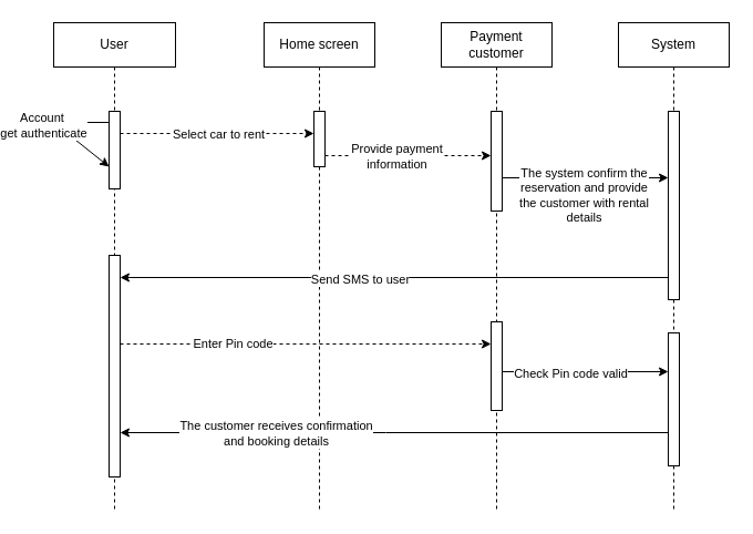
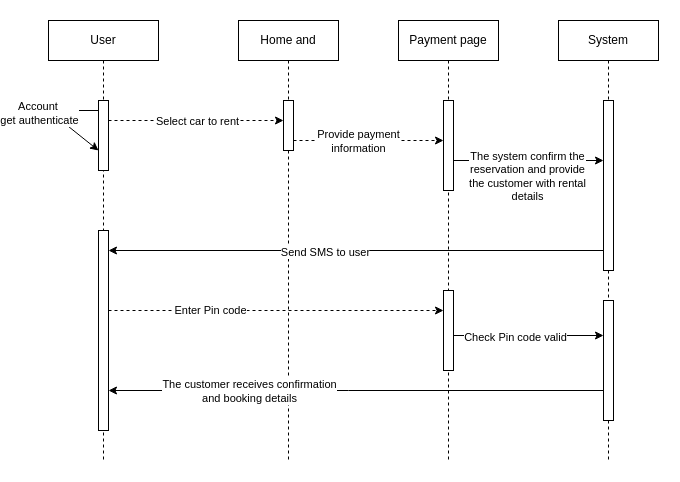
  <mxCell id="0" />
  <mxCell id="1" parent="0" />
  <mxCell id="2" value="User" style="shape=umlLifeline;perimeter=lifelinePerimeter;whiteSpace=wrap;html=1;container=0;dropTarget=0;collapsible=0;recursiveResize=0;outlineConnect=0;portConstraint=eastwest;newEdgeStyle={&quot;edgeStyle&quot;:&quot;elbowEdgeStyle&quot;,&quot;elbow&quot;:&quot;vertical&quot;,&quot;curved&quot;:0,&quot;rounded&quot;:0};" parent="1" vertex="1"><mxGeometry x="20" y="20" width="110" height="440" as="geometry" /></mxCell>
  <mxCell id="3" value="" style="html=1;points=[];perimeter=orthogonalPerimeter;outlineConnect=0;targetShapes=umlLifeline;portConstraint=eastwest;newEdgeStyle={&quot;edgeStyle&quot;:&quot;elbowEdgeStyle&quot;,&quot;elbow&quot;:&quot;vertical&quot;,&quot;curved&quot;:0,&quot;rounded&quot;:0};" parent="2" vertex="1"><mxGeometry x="50" y="80" width="10" height="70" as="geometry" /></mxCell>
  <mxCell id="4" style="edgeStyle=elbowEdgeStyle;rounded=0;orthogonalLoop=1;jettySize=auto;html=1;elbow=vertical;curved=0;" edge="1" parent="2"><mxGeometry relative="1" as="geometry"><mxPoint x="50" y="90" as="sourcePoint" /><mxPoint x="50" y="130" as="targetPoint" /><Array as="points"><mxPoint y="90" /></Array></mxGeometry></mxCell>
  <mxCell id="5" value="Account&amp;nbsp;&lt;br&gt;get authenticate" style="edgeLabel;html=1;align=center;verticalAlign=middle;resizable=0;points=[];" vertex="1" connectable="0" parent="4"><mxGeometry x="-0.262" y="2" relative="1" as="geometry"><mxPoint x="-18" as="offset" /></mxGeometry></mxCell>
  <mxCell id="6" value="" style="html=1;points=[];perimeter=orthogonalPerimeter;outlineConnect=0;targetShapes=umlLifeline;portConstraint=eastwest;newEdgeStyle={&quot;edgeStyle&quot;:&quot;elbowEdgeStyle&quot;,&quot;elbow&quot;:&quot;vertical&quot;,&quot;curved&quot;:0,&quot;rounded&quot;:0};" vertex="1" parent="2"><mxGeometry x="50" y="210" width="10" height="200" as="geometry" /></mxCell>
  <mxCell id="7" value="System" style="shape=umlLifeline;perimeter=lifelinePerimeter;whiteSpace=wrap;html=1;container=0;dropTarget=0;collapsible=0;recursiveResize=0;outlineConnect=0;portConstraint=eastwest;newEdgeStyle={&quot;edgeStyle&quot;:&quot;elbowEdgeStyle&quot;,&quot;elbow&quot;:&quot;vertical&quot;,&quot;curved&quot;:0,&quot;rounded&quot;:0};" parent="1" vertex="1"><mxGeometry x="530" y="20" width="100" height="440" as="geometry" /></mxCell>
  <mxCell id="8" value="" style="html=1;points=[];perimeter=orthogonalPerimeter;outlineConnect=0;targetShapes=umlLifeline;portConstraint=eastwest;newEdgeStyle={&quot;edgeStyle&quot;:&quot;elbowEdgeStyle&quot;,&quot;elbow&quot;:&quot;vertical&quot;,&quot;curved&quot;:0,&quot;rounded&quot;:0};" parent="7" vertex="1"><mxGeometry x="45" y="80" width="10" height="170" as="geometry" /></mxCell>
  <mxCell id="9" value="" style="html=1;points=[];perimeter=orthogonalPerimeter;outlineConnect=0;targetShapes=umlLifeline;portConstraint=eastwest;newEdgeStyle={&quot;edgeStyle&quot;:&quot;elbowEdgeStyle&quot;,&quot;elbow&quot;:&quot;vertical&quot;,&quot;curved&quot;:0,&quot;rounded&quot;:0};" vertex="1" parent="7"><mxGeometry x="45" y="280" width="10" height="120" as="geometry" /></mxCell>
- <mxCell id="10" value="Home screen" style="shape=umlLifeline;perimeter=lifelinePerimeter;whiteSpace=wrap;html=1;container=0;dropTarget=0;collapsible=0;recursiveResize=0;outlineConnect=0;portConstraint=eastwest;newEdgeStyle={&quot;edgeStyle&quot;:&quot;elbowEdgeStyle&quot;,&quot;elbow&quot;:&quot;vertical&quot;,&quot;curved&quot;:0,&quot;rounded&quot;:0};" vertex="1" parent="1"><mxGeometry x="210" y="20" width="100" height="440" as="geometry" /></mxCell>
+ <mxCell id="10" value="Home and" style="shape=umlLifeline;perimeter=lifelinePerimeter;whiteSpace=wrap;html=1;container=0;dropTarget=0;collapsible=0;recursiveResize=0;outlineConnect=0;portConstraint=eastwest;newEdgeStyle={&quot;edgeStyle&quot;:&quot;elbowEdgeStyle&quot;,&quot;elbow&quot;:&quot;vertical&quot;,&quot;curved&quot;:0,&quot;rounded&quot;:0};" vertex="1" parent="1"><mxGeometry x="210" y="20" width="100" height="440" as="geometry" /></mxCell>
  <mxCell id="11" value="" style="html=1;points=[];perimeter=orthogonalPerimeter;outlineConnect=0;targetShapes=umlLifeline;portConstraint=eastwest;newEdgeStyle={&quot;edgeStyle&quot;:&quot;elbowEdgeStyle&quot;,&quot;elbow&quot;:&quot;vertical&quot;,&quot;curved&quot;:0,&quot;rounded&quot;:0};" vertex="1" parent="10"><mxGeometry x="45" y="80" width="10" height="50" as="geometry" /></mxCell>
  <mxCell id="12" style="edgeStyle=elbowEdgeStyle;rounded=0;orthogonalLoop=1;jettySize=auto;html=1;elbow=vertical;curved=0;dashed=1;" edge="1" parent="1" source="3" target="11"><mxGeometry relative="1" as="geometry"><Array as="points"><mxPoint x="173" y="120" /></Array></mxGeometry></mxCell>
  <mxCell id="13" value="Select car to rent" style="edgeLabel;html=1;align=center;verticalAlign=middle;resizable=0;points=[];" vertex="1" connectable="0" parent="12"><mxGeometry x="-0.475" relative="1" as="geometry"><mxPoint x="42" as="offset" /></mxGeometry></mxCell>
- <mxCell id="14" value="Payment customer" style="shape=umlLifeline;perimeter=lifelinePerimeter;whiteSpace=wrap;html=1;container=0;dropTarget=0;collapsible=0;recursiveResize=0;outlineConnect=0;portConstraint=eastwest;newEdgeStyle={&quot;edgeStyle&quot;:&quot;elbowEdgeStyle&quot;,&quot;elbow&quot;:&quot;vertical&quot;,&quot;curved&quot;:0,&quot;rounded&quot;:0};" vertex="1" parent="1"><mxGeometry x="370" y="20" width="100" height="440" as="geometry" /></mxCell>
+ <mxCell id="14" value="Payment page" style="shape=umlLifeline;perimeter=lifelinePerimeter;whiteSpace=wrap;html=1;container=0;dropTarget=0;collapsible=0;recursiveResize=0;outlineConnect=0;portConstraint=eastwest;newEdgeStyle={&quot;edgeStyle&quot;:&quot;elbowEdgeStyle&quot;,&quot;elbow&quot;:&quot;vertical&quot;,&quot;curved&quot;:0,&quot;rounded&quot;:0};" vertex="1" parent="1"><mxGeometry x="370" y="20" width="100" height="440" as="geometry" /></mxCell>
  <mxCell id="15" value="" style="html=1;points=[];perimeter=orthogonalPerimeter;outlineConnect=0;targetShapes=umlLifeline;portConstraint=eastwest;newEdgeStyle={&quot;edgeStyle&quot;:&quot;elbowEdgeStyle&quot;,&quot;elbow&quot;:&quot;vertical&quot;,&quot;curved&quot;:0,&quot;rounded&quot;:0};" vertex="1" parent="14"><mxGeometry x="45" y="80" width="10" height="90" as="geometry" /></mxCell>
  <mxCell id="16" value="" style="html=1;points=[];perimeter=orthogonalPerimeter;outlineConnect=0;targetShapes=umlLifeline;portConstraint=eastwest;newEdgeStyle={&quot;edgeStyle&quot;:&quot;elbowEdgeStyle&quot;,&quot;elbow&quot;:&quot;vertical&quot;,&quot;curved&quot;:0,&quot;rounded&quot;:0};" vertex="1" parent="14"><mxGeometry x="45" y="270" width="10" height="80" as="geometry" /></mxCell>
  <mxCell id="17" style="edgeStyle=elbowEdgeStyle;rounded=0;orthogonalLoop=1;jettySize=auto;html=1;elbow=vertical;curved=0;dashed=1;" edge="1" parent="1" source="11" target="15"><mxGeometry relative="1" as="geometry"><mxPoint x="410" y="140" as="targetPoint" /><Array as="points"><mxPoint x="320" y="140" /></Array></mxGeometry></mxCell>
  <mxCell id="18" value="Provide payment&lt;br&gt;information" style="edgeLabel;html=1;align=center;verticalAlign=middle;resizable=0;points=[];" vertex="1" connectable="0" parent="17"><mxGeometry x="-0.507" y="1" relative="1" as="geometry"><mxPoint x="27" y="1" as="offset" /></mxGeometry></mxCell>
  <mxCell id="19" style="edgeStyle=elbowEdgeStyle;rounded=0;orthogonalLoop=1;jettySize=auto;html=1;elbow=vertical;curved=0;" edge="1" parent="1" source="15" target="8"><mxGeometry relative="1" as="geometry"><mxPoint x="550" y="160" as="targetPoint" /><Array as="points"><mxPoint x="480" y="160" /></Array></mxGeometry></mxCell>
  <mxCell id="20" value="The system confirm the&lt;br&gt;reservation and provide&lt;br&gt;the customer with rental&lt;br&gt;details" style="edgeLabel;html=1;align=center;verticalAlign=middle;resizable=0;points=[];" vertex="1" connectable="0" parent="19"><mxGeometry x="-0.132" relative="1" as="geometry"><mxPoint x="8" y="15" as="offset" /></mxGeometry></mxCell>
  <mxCell id="21" style="edgeStyle=elbowEdgeStyle;rounded=0;orthogonalLoop=1;jettySize=auto;html=1;elbow=vertical;curved=0;" edge="1" parent="1" source="8" target="6"><mxGeometry relative="1" as="geometry"><Array as="points"><mxPoint x="330" y="250" /></Array></mxGeometry></mxCell>
  <mxCell id="22" value="Send SMS to user" style="edgeLabel;html=1;align=center;verticalAlign=middle;resizable=0;points=[];" vertex="1" connectable="0" parent="21"><mxGeometry x="0.127" y="1" relative="1" as="geometry"><mxPoint as="offset" /></mxGeometry></mxCell>
  <mxCell id="23" style="edgeStyle=elbowEdgeStyle;rounded=0;orthogonalLoop=1;jettySize=auto;html=1;elbow=vertical;curved=0;dashed=1;" edge="1" parent="1" source="6" target="16"><mxGeometry relative="1" as="geometry"><Array as="points"><mxPoint x="247" y="310" /></Array></mxGeometry></mxCell>
  <mxCell id="24" value="Enter Pin code" style="edgeLabel;html=1;align=center;verticalAlign=middle;resizable=0;points=[];" vertex="1" connectable="0" parent="23"><mxGeometry x="-0.397" y="1" relative="1" as="geometry"><mxPoint as="offset" /></mxGeometry></mxCell>
  <mxCell id="25" style="edgeStyle=elbowEdgeStyle;rounded=0;orthogonalLoop=1;jettySize=auto;html=1;elbow=vertical;curved=0;" edge="1" parent="1" source="16" target="9"><mxGeometry relative="1" as="geometry" /></mxCell>
  <mxCell id="26" value="Check Pin code valid" style="edgeLabel;html=1;align=center;verticalAlign=middle;resizable=0;points=[];" vertex="1" connectable="0" parent="25"><mxGeometry x="-0.189" y="-1" relative="1" as="geometry"><mxPoint as="offset" /></mxGeometry></mxCell>
  <mxCell id="27" style="edgeStyle=elbowEdgeStyle;rounded=0;orthogonalLoop=1;jettySize=auto;html=1;elbow=vertical;curved=0;" edge="1" parent="1" source="9" target="6"><mxGeometry relative="1" as="geometry"><Array as="points"><mxPoint x="320" y="390" /></Array></mxGeometry></mxCell>
  <mxCell id="28" value="The customer receives confirmation&lt;br&gt;and booking details" style="edgeLabel;html=1;align=center;verticalAlign=middle;resizable=0;points=[];" vertex="1" connectable="0" parent="27"><mxGeometry x="-0.146" relative="1" as="geometry"><mxPoint x="-144" as="offset" /></mxGeometry></mxCell>
